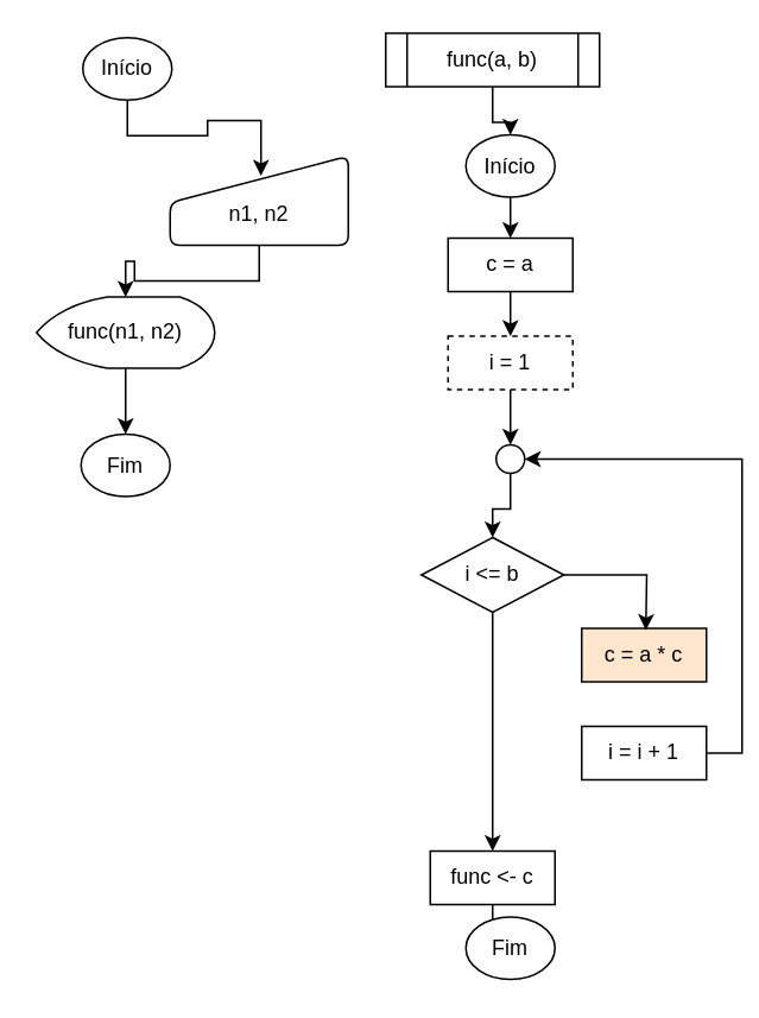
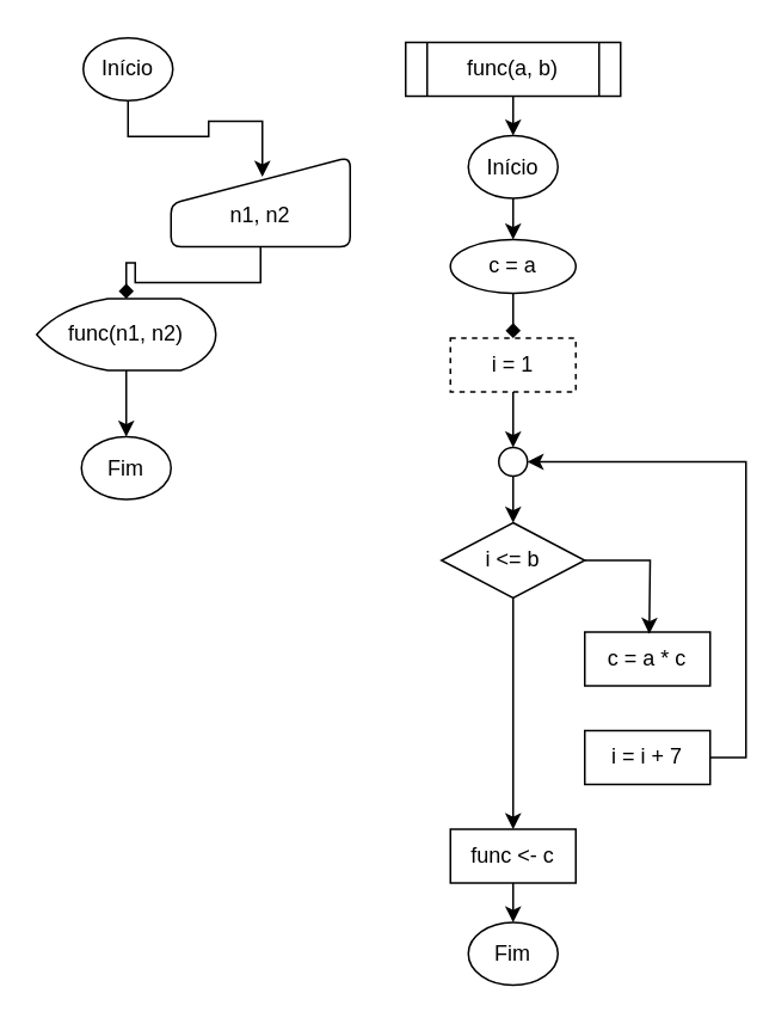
  <mxCell id="0" />
  <mxCell id="1" parent="0" />
- <mxCell id="2" style="edgeStyle=orthogonalEdgeStyle;rounded=0;orthogonalLoop=1;jettySize=auto;html=1;entryX=0.5;entryY=0;entryDx=0;entryDy=0;entryPerimeter=0;" parent="1" source="3" target="6" edge="1"><mxGeometry relative="1" as="geometry" /></mxCell>
+ <mxCell id="2" style="edgeStyle=orthogonalEdgeStyle;rounded=0;orthogonalLoop=1;jettySize=auto;html=1;entryX=0.5;entryY=0;entryDx=0;entryDy=0;entryPerimeter=0;endArrow=diamond;" parent="1" source="3" target="6" edge="1"><mxGeometry relative="1" as="geometry" /></mxCell>
  <mxCell id="3" value="&lt;br&gt;n1, n2" style="html=1;strokeWidth=1;shape=manualInput;whiteSpace=wrap;rounded=1;size=26;arcSize=11;verticalAlign=middle;" parent="1" vertex="1"><mxGeometry x="95" y="87" width="100" height="50" as="geometry" /></mxCell>
- <mxCell id="4" value="c = a * c" style="rounded=0;whiteSpace=wrap;html=1;strokeWidth=1;fillColor=#ffe6cc;" parent="1" vertex="1"><mxGeometry x="326" y="352" width="70" height="30" as="geometry" /></mxCell>
+ <mxCell id="4" value="c = a * c" style="rounded=0;whiteSpace=wrap;html=1;strokeWidth=1;" parent="1" vertex="1"><mxGeometry x="326" y="352" width="70" height="30" as="geometry" /></mxCell>
  <mxCell id="5" style="edgeStyle=orthogonalEdgeStyle;rounded=0;orthogonalLoop=1;jettySize=auto;html=1;" parent="1" source="6" target="15" edge="1"><mxGeometry relative="1" as="geometry" /></mxCell>
  <mxCell id="6" value="func(n1, n2)" style="strokeWidth=1;html=1;shape=mxgraph.flowchart.display;whiteSpace=wrap;" parent="1" vertex="1"><mxGeometry x="20" y="166" width="100" height="40" as="geometry" /></mxCell>
  <mxCell id="7" style="edgeStyle=orthogonalEdgeStyle;rounded=0;orthogonalLoop=1;jettySize=auto;html=1;entryX=0.5;entryY=0;entryDx=0;entryDy=0;" parent="1" source="8" target="9" edge="1"><mxGeometry relative="1" as="geometry" /></mxCell>
- <mxCell id="8" value="func(a, b)" style="shape=process;whiteSpace=wrap;html=1;backgroundOutline=1;strokeWidth=1;" parent="1" vertex="1"><mxGeometry x="216" y="18" width="120" height="30" as="geometry" /></mxCell>
+ <mxCell id="8" value="func(a, b)" style="shape=process;whiteSpace=wrap;html=1;backgroundOutline=1;strokeWidth=1;" parent="1" vertex="1"><mxGeometry x="226" y="23" width="120" height="30" as="geometry" /></mxCell>
  <mxCell id="9" value="Início" style="ellipse;whiteSpace=wrap;html=1;strokeWidth=1;" parent="1" vertex="1"><mxGeometry x="261" y="75" width="50" height="35" as="geometry" /></mxCell>
  <mxCell id="10" style="edgeStyle=orthogonalEdgeStyle;rounded=0;orthogonalLoop=1;jettySize=auto;html=1;" parent="1" source="11" target="12" edge="1"><mxGeometry relative="1" as="geometry" /></mxCell>
- <mxCell id="11" value="func &amp;lt;- c" style="rounded=0;whiteSpace=wrap;html=1;strokeWidth=1;" parent="1" vertex="1"><mxGeometry x="241" y="477" width="70" height="30" as="geometry" /></mxCell>
+ <mxCell id="11" value="func &amp;lt;- c" style="rounded=0;whiteSpace=wrap;html=1;strokeWidth=1;" parent="1" vertex="1"><mxGeometry x="251" y="462" width="70" height="30" as="geometry" /></mxCell>
  <mxCell id="12" value="Fim" style="ellipse;whiteSpace=wrap;html=1;strokeWidth=1;" parent="1" vertex="1"><mxGeometry x="261" y="514" width="50" height="35" as="geometry" /></mxCell>
  <mxCell id="13" style="edgeStyle=orthogonalEdgeStyle;rounded=0;orthogonalLoop=1;jettySize=auto;html=1;exitX=0.5;exitY=1;exitDx=0;exitDy=0;entryX=0.51;entryY=0.22;entryDx=0;entryDy=0;entryPerimeter=0;" parent="1" source="14" target="3" edge="1"><mxGeometry relative="1" as="geometry" /></mxCell>
  <mxCell id="14" value="Início" style="ellipse;whiteSpace=wrap;html=1;strokeWidth=1;" parent="1" vertex="1"><mxGeometry x="46" y="20.5" width="50" height="35" as="geometry" /></mxCell>
  <mxCell id="15" value="Fim" style="ellipse;whiteSpace=wrap;html=1;strokeWidth=1;" parent="1" vertex="1"><mxGeometry x="45" y="243" width="50" height="35" as="geometry" /></mxCell>
  <mxCell id="16" value="" style="edgeStyle=orthogonalEdgeStyle;rounded=0;orthogonalLoop=1;jettySize=auto;html=1;" parent="1" source="9" target="18" edge="1"><mxGeometry relative="1" as="geometry"><mxPoint x="286" y="163" as="targetPoint" /><mxPoint x="286" y="118" as="sourcePoint" /></mxGeometry></mxCell>
- <mxCell id="17" value="" style="edgeStyle=orthogonalEdgeStyle;rounded=0;orthogonalLoop=1;jettySize=auto;html=1;entryX=0.5;entryY=0;entryDx=0;entryDy=0;" edge="1" parent="1" source="18" target="20"><mxGeometry relative="1" as="geometry" /></mxCell>
- <mxCell id="18" value="c = a" style="rounded=0;whiteSpace=wrap;html=1;strokeWidth=1;" parent="1" vertex="1"><mxGeometry x="251" y="133" width="70" height="30" as="geometry" /></mxCell>
+ <mxCell id="17" value="" style="edgeStyle=orthogonalEdgeStyle;rounded=0;orthogonalLoop=1;jettySize=auto;html=1;entryX=0.5;entryY=0;entryDx=0;entryDy=0;endArrow=diamond;" edge="1" parent="1" source="18" target="20"><mxGeometry relative="1" as="geometry" /></mxCell>
+ <mxCell id="18" value="c = a" style="ellipse;whiteSpace=wrap;html=1;strokeWidth=1;" parent="1" vertex="1"><mxGeometry x="251" y="133" width="70" height="30" as="geometry" /></mxCell>
  <mxCell id="19" value="" style="edgeStyle=orthogonalEdgeStyle;rounded=0;orthogonalLoop=1;jettySize=auto;html=1;" edge="1" parent="1" source="20" target="22"><mxGeometry relative="1" as="geometry" /></mxCell>
  <mxCell id="20" value="i = 1" style="rounded=0;whiteSpace=wrap;html=1;strokeWidth=1;dashed=1;" vertex="1" parent="1"><mxGeometry x="251" y="188" width="70" height="30" as="geometry" /></mxCell>
  <mxCell id="21" style="edgeStyle=orthogonalEdgeStyle;rounded=0;orthogonalLoop=1;jettySize=auto;html=1;entryX=0.5;entryY=0;entryDx=0;entryDy=0;" edge="1" parent="1" source="22" target="25"><mxGeometry relative="1" as="geometry"><mxPoint x="286" y="319" as="targetPoint" /></mxGeometry></mxCell>
  <mxCell id="22" value="" style="ellipse;whiteSpace=wrap;html=1;" vertex="1" parent="1"><mxGeometry x="278" y="249" width="16" height="16" as="geometry" /></mxCell>
  <mxCell id="23" style="edgeStyle=orthogonalEdgeStyle;rounded=0;orthogonalLoop=1;jettySize=auto;html=1;" edge="1" parent="1" source="25"><mxGeometry relative="1" as="geometry"><mxPoint x="362" y="353" as="targetPoint" /></mxGeometry></mxCell>
  <mxCell id="24" style="edgeStyle=orthogonalEdgeStyle;rounded=0;orthogonalLoop=1;jettySize=auto;html=1;entryX=0.5;entryY=0;entryDx=0;entryDy=0;" edge="1" parent="1" source="25" target="11"><mxGeometry relative="1" as="geometry" /></mxCell>
- <mxCell id="25" value="i &amp;lt;= b" style="rhombus;whiteSpace=wrap;html=1;" vertex="1" parent="1"><mxGeometry x="236" y="301" width="80" height="42" as="geometry" /></mxCell>
+ <mxCell id="25" value="i &amp;lt;= b" style="rhombus;whiteSpace=wrap;html=1;" vertex="1" parent="1"><mxGeometry x="246" y="291" width="80" height="42" as="geometry" /></mxCell>
  <mxCell id="26" style="edgeStyle=orthogonalEdgeStyle;rounded=0;orthogonalLoop=1;jettySize=auto;html=1;entryX=1;entryY=0.5;entryDx=0;entryDy=0;exitX=1;exitY=0.5;exitDx=0;exitDy=0;" edge="1" parent="1" source="27" target="22"><mxGeometry relative="1" as="geometry"><mxPoint x="464.34" y="419.66" as="sourcePoint" /><mxPoint x="429.997" y="249.003" as="targetPoint" /></mxGeometry></mxCell>
- <mxCell id="27" value="i = i + 1" style="rounded=0;whiteSpace=wrap;html=1;strokeWidth=1;" vertex="1" parent="1"><mxGeometry x="326" y="407" width="70" height="30" as="geometry" /></mxCell>
+ <mxCell id="27" value="i = i + 7" style="rounded=0;whiteSpace=wrap;html=1;strokeWidth=1;" vertex="1" parent="1"><mxGeometry x="326" y="407" width="70" height="30" as="geometry" /></mxCell>
